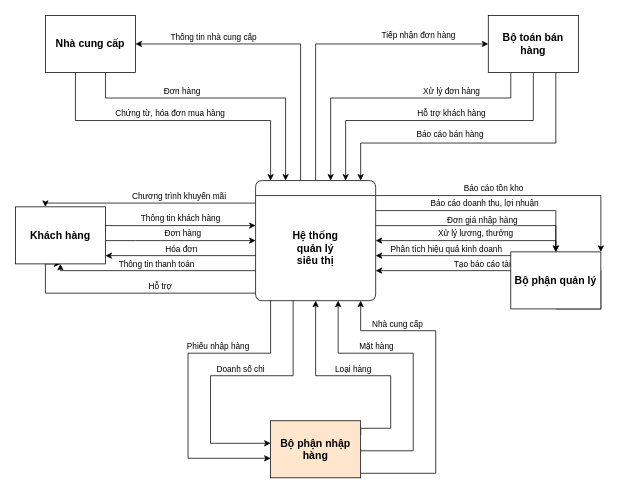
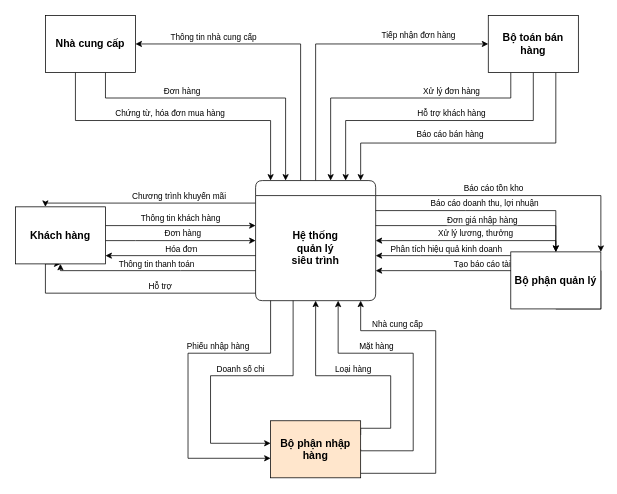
  <mxCell id="0" />
  <mxCell id="1" parent="0" />
  <mxCell id="2" style="edgeStyle=orthogonalEdgeStyle;rounded=0;orthogonalLoop=1;jettySize=auto;html=1;" parent="1" source="10" target="20" edge="1"><mxGeometry relative="1" as="geometry"><Array as="points"><mxPoint x="60" y="270" /></Array></mxGeometry></mxCell>
  <mxCell id="3" value="Chương trình khuyến mãi" style="edgeLabel;html=1;align=center;verticalAlign=middle;resizable=0;points=[];" parent="2" vertex="1" connectable="0"><mxGeometry x="-0.086" y="-2" relative="1" as="geometry"><mxPoint x="27" y="-8" as="offset" /></mxGeometry></mxCell>
  <mxCell id="4" style="edgeStyle=orthogonalEdgeStyle;rounded=0;orthogonalLoop=1;jettySize=auto;html=1;" parent="1" source="10" target="27" edge="1"><mxGeometry relative="1" as="geometry"><Array as="points"><mxPoint x="400" y="58" /></Array></mxGeometry></mxCell>
  <mxCell id="5" value="Thông tin nhà cung cấp" style="edgeLabel;html=1;align=center;verticalAlign=middle;resizable=0;points=[];" parent="4" vertex="1" connectable="0"><mxGeometry x="0.517" y="-1" relative="1" as="geometry"><mxPoint x="6" y="-9" as="offset" /></mxGeometry></mxCell>
  <mxCell id="6" style="edgeStyle=orthogonalEdgeStyle;rounded=0;orthogonalLoop=1;jettySize=auto;html=1;" parent="1" source="10" target="38" edge="1"><mxGeometry relative="1" as="geometry"><Array as="points"><mxPoint x="800" y="260" /></Array></mxGeometry></mxCell>
  <mxCell id="7" value="Báo cáo tồn kho" style="edgeLabel;html=1;align=center;verticalAlign=middle;resizable=0;points=[];" parent="6" vertex="1" connectable="0"><mxGeometry x="-0.06" relative="1" as="geometry"><mxPoint x="-20" y="-10" as="offset" /></mxGeometry></mxCell>
  <mxCell id="8" style="edgeStyle=orthogonalEdgeStyle;rounded=0;orthogonalLoop=1;jettySize=auto;html=1;" parent="1" source="10" target="56" edge="1"><mxGeometry relative="1" as="geometry"><Array as="points"><mxPoint x="420" y="58" /></Array></mxGeometry></mxCell>
  <mxCell id="9" value="Tiếp nhận đơn hàng" style="edgeLabel;html=1;align=center;verticalAlign=middle;resizable=0;points=[];" parent="8" vertex="1" connectable="0"><mxGeometry x="0.543" y="2" relative="1" as="geometry"><mxPoint y="-10" as="offset" /></mxGeometry></mxCell>
  <mxCell id="10" value="" style="swimlane;fontStyle=0;childLayout=stackLayout;horizontal=1;startSize=20;fillColor=#ffffff;horizontalStack=0;resizeParent=1;resizeParentMax=0;resizeLast=0;collapsible=0;marginBottom=0;swimlaneFillColor=#ffffff;rounded=1;" parent="1" vertex="1"><mxGeometry x="340" y="240" width="160" height="160" as="geometry" /></mxCell>
- <mxCell id="11" value="&lt;font style=&quot;font-size: 14px;&quot;&gt;&lt;b&gt;Hệ thống&lt;/b&gt;&lt;/font&gt;&lt;div style=&quot;font-size: 14px;&quot;&gt;&lt;font style=&quot;font-size: 14px;&quot;&gt;&lt;b&gt;quản lý&lt;/b&gt;&lt;/font&gt;&lt;/div&gt;&lt;div style=&quot;font-size: 14px;&quot;&gt;&lt;font style=&quot;font-size: 14px;&quot;&gt;&lt;b&gt;siêu thị&lt;/b&gt;&lt;/font&gt;&lt;/div&gt;" style="text;html=1;align=center;verticalAlign=middle;whiteSpace=wrap;rounded=1;" parent="10" vertex="1"><mxGeometry y="20" width="160" height="140" as="geometry" /></mxCell>
+ <mxCell id="11" value="&lt;font style=&quot;font-size: 14px;&quot;&gt;&lt;b&gt;Hệ thống&lt;/b&gt;&lt;/font&gt;&lt;div style=&quot;font-size: 14px;&quot;&gt;&lt;font style=&quot;font-size: 14px;&quot;&gt;&lt;b&gt;quản lý&lt;/b&gt;&lt;/font&gt;&lt;/div&gt;&lt;div style=&quot;font-size: 14px;&quot;&gt;&lt;font style=&quot;font-size: 14px;&quot;&gt;&lt;b&gt;siêu trình&lt;/b&gt;&lt;/font&gt;&lt;/div&gt;" style="text;html=1;align=center;verticalAlign=middle;whiteSpace=wrap;rounded=1;" parent="10" vertex="1"><mxGeometry y="20" width="160" height="140" as="geometry" /></mxCell>
  <mxCell id="12" style="edgeStyle=orthogonalEdgeStyle;rounded=0;orthogonalLoop=1;jettySize=auto;html=1;" parent="1" source="20" target="10" edge="1"><mxGeometry relative="1" as="geometry"><Array as="points"><mxPoint x="230" y="300" /><mxPoint x="230" y="300" /></Array></mxGeometry></mxCell>
  <mxCell id="13" value="Thông tin khách hàng" style="edgeLabel;html=1;align=center;verticalAlign=middle;resizable=0;points=[];" parent="12" vertex="1" connectable="0"><mxGeometry x="0.127" y="2" relative="1" as="geometry"><mxPoint x="-14" y="-8" as="offset" /></mxGeometry></mxCell>
  <mxCell id="14" style="edgeStyle=orthogonalEdgeStyle;rounded=0;orthogonalLoop=1;jettySize=auto;html=1;" parent="1" source="20" target="10" edge="1"><mxGeometry relative="1" as="geometry"><Array as="points"><mxPoint x="180" y="320" /><mxPoint x="180" y="320" /></Array></mxGeometry></mxCell>
  <mxCell id="15" value="Đơn hàng" style="edgeLabel;html=1;align=center;verticalAlign=middle;resizable=0;points=[];" parent="14" vertex="1" connectable="0"><mxGeometry x="0.019" y="2" relative="1" as="geometry"><mxPoint y="-8" as="offset" /></mxGeometry></mxCell>
  <mxCell id="16" style="edgeStyle=orthogonalEdgeStyle;rounded=0;orthogonalLoop=1;jettySize=auto;html=1;" parent="1" source="10" target="20" edge="1"><mxGeometry relative="1" as="geometry"><Array as="points"><mxPoint x="230" y="340" /><mxPoint x="230" y="340" /></Array></mxGeometry></mxCell>
  <mxCell id="17" value="Hóa đơn" style="edgeLabel;html=1;align=center;verticalAlign=middle;resizable=0;points=[];" parent="16" vertex="1" connectable="0"><mxGeometry x="-0.001" relative="1" as="geometry"><mxPoint y="-10" as="offset" /></mxGeometry></mxCell>
  <mxCell id="18" style="edgeStyle=orthogonalEdgeStyle;rounded=0;orthogonalLoop=1;jettySize=auto;html=1;entryX=0.5;entryY=1;entryDx=0;entryDy=0;" parent="1" source="10" target="20" edge="1"><mxGeometry relative="1" as="geometry"><Array as="points"><mxPoint x="60" y="390" /></Array></mxGeometry></mxCell>
  <mxCell id="19" value="Hỗ trợ" style="edgeLabel;html=1;align=center;verticalAlign=middle;resizable=0;points=[];" parent="18" vertex="1" connectable="0"><mxGeometry x="0.034" y="1" relative="1" as="geometry"><mxPoint x="47" y="-11" as="offset" /></mxGeometry></mxCell>
  <mxCell id="20" value="&lt;font style=&quot;font-size: 14px;&quot;&gt;&lt;b&gt;Khách hàng&lt;/b&gt;&lt;/font&gt;" style="rounded=0;whiteSpace=wrap;html=1;" parent="1" vertex="1"><mxGeometry x="20" y="275" width="120" height="76" as="geometry" /></mxCell>
  <mxCell id="21" style="edgeStyle=orthogonalEdgeStyle;rounded=0;orthogonalLoop=1;jettySize=auto;html=1;" parent="1" source="10" target="20" edge="1"><mxGeometry relative="1" as="geometry"><Array as="points"><mxPoint x="240" y="360" /><mxPoint x="240" y="360" /></Array></mxGeometry></mxCell>
  <mxCell id="22" value="Thông tin thanh toán" style="edgeLabel;html=1;align=center;verticalAlign=middle;resizable=0;points=[];" parent="21" vertex="1" connectable="0"><mxGeometry x="-0.013" y="1" relative="1" as="geometry"><mxPoint y="-11" as="offset" /></mxGeometry></mxCell>
  <mxCell id="23" style="edgeStyle=orthogonalEdgeStyle;rounded=0;orthogonalLoop=1;jettySize=auto;html=1;" parent="1" source="27" target="10" edge="1"><mxGeometry relative="1" as="geometry"><Array as="points"><mxPoint x="140" y="130" /><mxPoint x="380" y="130" /></Array></mxGeometry></mxCell>
  <mxCell id="24" value="Đơn hàng" style="edgeLabel;html=1;align=center;verticalAlign=middle;resizable=0;points=[];" parent="23" vertex="1" connectable="0"><mxGeometry x="-0.298" y="1" relative="1" as="geometry"><mxPoint y="-9" as="offset" /></mxGeometry></mxCell>
  <mxCell id="25" style="edgeStyle=orthogonalEdgeStyle;rounded=0;orthogonalLoop=1;jettySize=auto;html=1;" parent="1" source="27" target="10" edge="1"><mxGeometry relative="1" as="geometry"><mxPoint x="110" y="36" as="sourcePoint" /><mxPoint x="390" y="240" as="targetPoint" /><Array as="points"><mxPoint x="100" y="160" /><mxPoint x="360" y="160" /></Array></mxGeometry></mxCell>
  <mxCell id="26" value="Chứng từ, hóa đơn mua hàng" style="edgeLabel;html=1;align=center;verticalAlign=middle;resizable=0;points=[];" parent="25" vertex="1" connectable="0"><mxGeometry x="-0.008" y="1" relative="1" as="geometry"><mxPoint x="-11" y="-9" as="offset" /></mxGeometry></mxCell>
  <mxCell id="27" value="&lt;font style=&quot;font-size: 14px;&quot;&gt;&lt;b&gt;Nhà cung cấp&lt;/b&gt;&lt;/font&gt;" style="rounded=0;whiteSpace=wrap;html=1;" parent="1" vertex="1"><mxGeometry x="60" y="20" width="120" height="76" as="geometry" /></mxCell>
  <mxCell id="28" style="edgeStyle=orthogonalEdgeStyle;rounded=0;orthogonalLoop=1;jettySize=auto;html=1;" parent="1" source="10" target="38" edge="1"><mxGeometry relative="1" as="geometry"><Array as="points"><mxPoint x="620" y="280" /><mxPoint x="620" y="280" /></Array></mxGeometry></mxCell>
  <mxCell id="29" value="Báo cáo doanh thu, lợi nhuận" style="edgeLabel;html=1;align=center;verticalAlign=middle;resizable=0;points=[];" parent="28" vertex="1" connectable="0"><mxGeometry x="-0.025" y="2" relative="1" as="geometry"><mxPoint y="-8" as="offset" /></mxGeometry></mxCell>
  <mxCell id="30" style="edgeStyle=orthogonalEdgeStyle;rounded=0;orthogonalLoop=1;jettySize=auto;html=1;" parent="1" source="10" target="38" edge="1"><mxGeometry relative="1" as="geometry"><Array as="points"><mxPoint x="620" y="300" /><mxPoint x="620" y="300" /></Array><mxPoint x="500" y="304" as="sourcePoint" /><mxPoint x="740" y="312" as="targetPoint" /></mxGeometry></mxCell>
  <mxCell id="31" value="Đơn giá nhập hàng" style="edgeLabel;html=1;align=center;verticalAlign=middle;resizable=0;points=[];" parent="30" vertex="1" connectable="0"><mxGeometry x="0.028" y="1" relative="1" as="geometry"><mxPoint y="-7" as="offset" /></mxGeometry></mxCell>
  <mxCell id="32" style="edgeStyle=orthogonalEdgeStyle;rounded=0;orthogonalLoop=1;jettySize=auto;html=1;" parent="1" source="38" target="10" edge="1"><mxGeometry relative="1" as="geometry"><Array as="points"><mxPoint x="630" y="320" /><mxPoint x="630" y="320" /></Array></mxGeometry></mxCell>
  <mxCell id="33" value="Xử lý lương, thưởng" style="edgeLabel;html=1;align=center;verticalAlign=middle;resizable=0;points=[];" parent="32" vertex="1" connectable="0"><mxGeometry x="-0.039" y="1" relative="1" as="geometry"><mxPoint y="-11" as="offset" /></mxGeometry></mxCell>
  <mxCell id="34" style="edgeStyle=orthogonalEdgeStyle;rounded=0;orthogonalLoop=1;jettySize=auto;html=1;" parent="1" source="38" target="10" edge="1"><mxGeometry relative="1" as="geometry"><Array as="points"><mxPoint x="560" y="340" /><mxPoint x="560" y="340" /></Array></mxGeometry></mxCell>
  <mxCell id="35" value="Phân tích hiệu quả kinh doanh" style="edgeLabel;html=1;align=center;verticalAlign=middle;resizable=0;points=[];" parent="34" vertex="1" connectable="0"><mxGeometry x="0.082" y="-1" relative="1" as="geometry"><mxPoint x="10" y="-9" as="offset" /></mxGeometry></mxCell>
  <mxCell id="36" style="edgeStyle=orthogonalEdgeStyle;rounded=0;orthogonalLoop=1;jettySize=auto;html=1;exitX=0.5;exitY=1;exitDx=0;exitDy=0;" parent="1" source="38" target="10" edge="1"><mxGeometry relative="1" as="geometry"><Array as="points"><mxPoint x="800" y="360" /></Array></mxGeometry></mxCell>
  <mxCell id="37" value="Tạo báo cáo tài chính" style="edgeLabel;html=1;align=center;verticalAlign=middle;resizable=0;points=[];" parent="36" vertex="1" connectable="0"><mxGeometry x="0.23" y="-1" relative="1" as="geometry"><mxPoint x="-2" y="-9" as="offset" /></mxGeometry></mxCell>
  <mxCell id="38" value="&lt;font style=&quot;font-size: 14px;&quot;&gt;&lt;b&gt;Bộ phận quản lý&lt;/b&gt;&lt;/font&gt;" style="rounded=0;whiteSpace=wrap;html=1;" parent="1" vertex="1"><mxGeometry x="680" y="335" width="120" height="76" as="geometry" /></mxCell>
  <mxCell id="39" style="edgeStyle=orthogonalEdgeStyle;rounded=0;orthogonalLoop=1;jettySize=auto;html=1;exitX=1;exitY=0.25;exitDx=0;exitDy=0;" parent="1" source="47" target="10" edge="1"><mxGeometry relative="1" as="geometry"><Array as="points"><mxPoint x="480" y="570" /><mxPoint x="520" y="570" /><mxPoint x="520" y="500" /><mxPoint x="420" y="500" /></Array></mxGeometry></mxCell>
  <mxCell id="40" value="Loại hàng" style="edgeLabel;html=1;align=center;verticalAlign=middle;resizable=0;points=[];" parent="39" vertex="1" connectable="0"><mxGeometry x="0.066" y="-2" relative="1" as="geometry"><mxPoint y="-8" as="offset" /></mxGeometry></mxCell>
  <mxCell id="41" style="edgeStyle=orthogonalEdgeStyle;rounded=0;orthogonalLoop=1;jettySize=auto;html=1;exitX=1;exitY=0.5;exitDx=0;exitDy=0;" parent="1" source="47" target="10" edge="1"><mxGeometry relative="1" as="geometry"><Array as="points"><mxPoint x="480" y="600" /><mxPoint x="550" y="600" /><mxPoint x="550" y="470" /><mxPoint x="450" y="470" /></Array></mxGeometry></mxCell>
  <mxCell id="42" value="Mặt hàng" style="edgeLabel;html=1;align=center;verticalAlign=middle;resizable=0;points=[];" parent="41" vertex="1" connectable="0"><mxGeometry x="0.366" y="-2" relative="1" as="geometry"><mxPoint x="2" y="-8" as="offset" /></mxGeometry></mxCell>
  <mxCell id="43" style="edgeStyle=orthogonalEdgeStyle;rounded=0;orthogonalLoop=1;jettySize=auto;html=1;" parent="1" source="47" target="10" edge="1"><mxGeometry relative="1" as="geometry"><Array as="points"><mxPoint x="580" y="630" /><mxPoint x="580" y="440" /><mxPoint x="480" y="440" /></Array></mxGeometry></mxCell>
  <mxCell id="44" value="Nhà cung cấp" style="edgeLabel;html=1;align=center;verticalAlign=middle;resizable=0;points=[];" parent="43" vertex="1" connectable="0"><mxGeometry x="0.589" relative="1" as="geometry"><mxPoint y="-10" as="offset" /></mxGeometry></mxCell>
  <mxCell id="45" style="edgeStyle=orthogonalEdgeStyle;rounded=0;orthogonalLoop=1;jettySize=auto;html=1;" parent="1" source="10" target="47" edge="1"><mxGeometry relative="1" as="geometry"><Array as="points"><mxPoint x="390" y="500" /><mxPoint x="280" y="500" /><mxPoint x="280" y="590" /></Array></mxGeometry></mxCell>
  <mxCell id="46" value="Doanh số chi" style="edgeLabel;html=1;align=center;verticalAlign=middle;resizable=0;points=[];" parent="45" vertex="1" connectable="0"><mxGeometry x="-0.099" relative="1" as="geometry"><mxPoint y="-10" as="offset" /></mxGeometry></mxCell>
  <mxCell id="47" value="&lt;font style=&quot;font-size: 14px;&quot;&gt;&lt;b&gt;Bộ phận nhập hàng&lt;/b&gt;&lt;/font&gt;" style="rounded=0;whiteSpace=wrap;html=1;fillColor=#ffe6cc;" parent="1" vertex="1"><mxGeometry x="360" y="560" width="120" height="76" as="geometry" /></mxCell>
  <mxCell id="48" style="edgeStyle=orthogonalEdgeStyle;rounded=0;orthogonalLoop=1;jettySize=auto;html=1;" parent="1" source="10" target="47" edge="1"><mxGeometry relative="1" as="geometry"><Array as="points"><mxPoint x="360" y="470" /><mxPoint x="250" y="470" /><mxPoint x="250" y="610" /></Array></mxGeometry></mxCell>
  <mxCell id="49" value="Phiếu nhập hàng" style="edgeLabel;html=1;align=center;verticalAlign=middle;resizable=0;points=[];" parent="48" vertex="1" connectable="0"><mxGeometry x="-0.342" relative="1" as="geometry"><mxPoint y="-10" as="offset" /></mxGeometry></mxCell>
  <mxCell id="50" style="edgeStyle=orthogonalEdgeStyle;rounded=0;orthogonalLoop=1;jettySize=auto;html=1;exitX=0.25;exitY=1;exitDx=0;exitDy=0;" parent="1" source="56" target="10" edge="1"><mxGeometry relative="1" as="geometry"><Array as="points"><mxPoint x="680" y="130" /><mxPoint x="440" y="130" /></Array></mxGeometry></mxCell>
  <mxCell id="51" value="Xử lý đơn hàng" style="edgeLabel;html=1;align=center;verticalAlign=middle;resizable=0;points=[];" parent="50" vertex="1" connectable="0"><mxGeometry x="0.001" y="-2" relative="1" as="geometry"><mxPoint x="78" y="-8" as="offset" /></mxGeometry></mxCell>
  <mxCell id="52" style="edgeStyle=orthogonalEdgeStyle;rounded=0;orthogonalLoop=1;jettySize=auto;html=1;exitX=0.5;exitY=1;exitDx=0;exitDy=0;" parent="1" source="56" target="10" edge="1"><mxGeometry relative="1" as="geometry"><Array as="points"><mxPoint x="710" y="160" /><mxPoint x="460" y="160" /></Array></mxGeometry></mxCell>
  <mxCell id="53" value="Hỗ trợ khách hàng" style="edgeLabel;html=1;align=center;verticalAlign=middle;resizable=0;points=[];" parent="52" vertex="1" connectable="0"><mxGeometry x="-0.013" relative="1" as="geometry"><mxPoint x="20" y="-10" as="offset" /></mxGeometry></mxCell>
  <mxCell id="54" style="edgeStyle=orthogonalEdgeStyle;rounded=0;orthogonalLoop=1;jettySize=auto;html=1;exitX=0.75;exitY=1;exitDx=0;exitDy=0;" parent="1" source="56" target="10" edge="1"><mxGeometry relative="1" as="geometry"><Array as="points"><mxPoint x="740" y="190" /><mxPoint x="480" y="190" /></Array></mxGeometry></mxCell>
  <mxCell id="55" value="Báo cáo bán hàng" style="edgeLabel;html=1;align=center;verticalAlign=middle;resizable=0;points=[];" parent="54" vertex="1" connectable="0"><mxGeometry x="0.017" y="-1" relative="1" as="geometry"><mxPoint x="-31" y="-12" as="offset" /></mxGeometry></mxCell>
  <mxCell id="56" value="&lt;font style=&quot;font-size: 14px;&quot;&gt;&lt;b&gt;Bộ toán bán hàng&lt;/b&gt;&lt;/font&gt;" style="rounded=0;whiteSpace=wrap;html=1;" parent="1" vertex="1"><mxGeometry x="650" y="20" width="120" height="76" as="geometry" /></mxCell>
